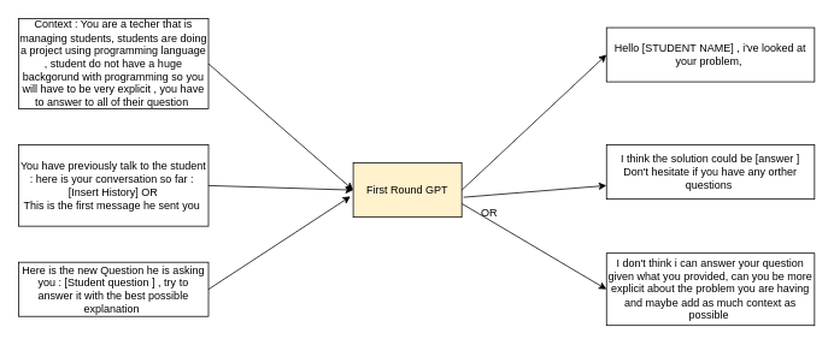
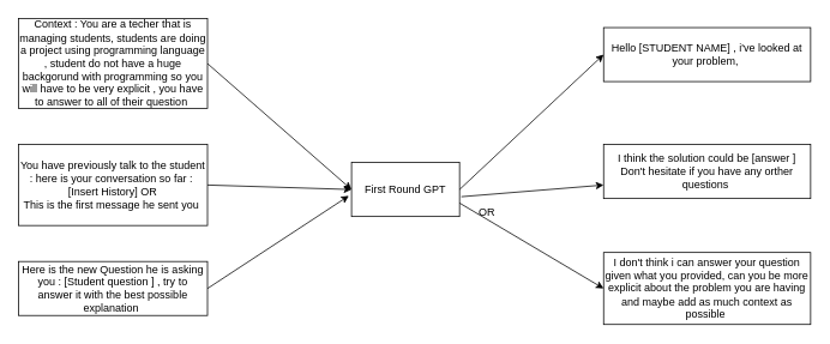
  <mxCell id="0" />
  <mxCell id="1" parent="0" />
  <mxCell id="2" value="Context : You are a techer that is managing students, students are doing a project using programming language , student do not have a huge backgorund with programming so you will have to be very explicit , you have to answer to all of their question&amp;nbsp;" style="rounded=0;whiteSpace=wrap;html=1;" parent="1" vertex="1"><mxGeometry x="20" y="20" width="210" height="100" as="geometry" /></mxCell>
  <mxCell id="3" value="You have previously talk to the student : here is your conversation so far :&amp;nbsp;&lt;br&gt;[Insert History] OR&lt;br&gt;This is the first message he sent you&amp;nbsp;" style="rounded=0;whiteSpace=wrap;html=1;" parent="1" vertex="1"><mxGeometry x="20" y="160" width="210" height="90" as="geometry" /></mxCell>
  <mxCell id="4" value="Here is the new Question he is asking you : [Student question ] , try to answer it with the best possible explanation&amp;nbsp;" style="rounded=0;whiteSpace=wrap;html=1;" parent="1" vertex="1"><mxGeometry x="20" y="290" width="210" height="60" as="geometry" /></mxCell>
- <mxCell id="5" value="First Round GPT" style="rounded=0;whiteSpace=wrap;html=1;fillColor=#fff2cc;" parent="1" vertex="1"><mxGeometry x="390" y="180" width="120" height="60" as="geometry" /></mxCell>
+ <mxCell id="5" value="First Round GPT" style="rounded=0;whiteSpace=wrap;html=1;" parent="1" vertex="1"><mxGeometry x="390" y="180" width="120" height="60" as="geometry" /></mxCell>
  <mxCell id="6" value="Hello [STUDENT NAME] , i've looked at your problem,&amp;nbsp;" style="rounded=0;whiteSpace=wrap;html=1;" parent="1" vertex="1"><mxGeometry x="670" y="30" width="230" height="60" as="geometry" /></mxCell>
  <mxCell id="7" value="I think the solution could be [answer ]&lt;br&gt;Don't hesitate if you have any orther questions&amp;nbsp;" style="rounded=0;whiteSpace=wrap;html=1;" parent="1" vertex="1"><mxGeometry x="670" y="160" width="230" height="60" as="geometry" /></mxCell>
  <mxCell id="8" value="I don't think i can answer your question given what you provided, can you be more explicit about the problem you are having and maybe add as much context as possible&amp;nbsp;" style="rounded=0;whiteSpace=wrap;html=1;" parent="1" vertex="1"><mxGeometry x="670" y="280" width="230" height="80" as="geometry" /></mxCell>
  <mxCell id="9" value="" style="endArrow=classic;html=1;exitX=1;exitY=0.5;exitDx=0;exitDy=0;entryX=0;entryY=0.5;entryDx=0;entryDy=0;" parent="1" source="2" target="5" edge="1"><mxGeometry width="50" height="50" relative="1" as="geometry"><mxPoint x="430" y="220" as="sourcePoint" /><mxPoint x="480" y="170" as="targetPoint" /></mxGeometry></mxCell>
  <mxCell id="10" value="" style="endArrow=classic;html=1;exitX=1;exitY=0.5;exitDx=0;exitDy=0;" parent="1" source="3" edge="1"><mxGeometry width="50" height="50" relative="1" as="geometry"><mxPoint x="240" y="120" as="sourcePoint" /><mxPoint x="390" y="210" as="targetPoint" /></mxGeometry></mxCell>
  <mxCell id="11" value="" style="endArrow=classic;html=1;exitX=1;exitY=0.5;exitDx=0;exitDy=0;entryX=-0.025;entryY=0.617;entryDx=0;entryDy=0;entryPerimeter=0;" parent="1" source="4" target="5" edge="1"><mxGeometry width="50" height="50" relative="1" as="geometry"><mxPoint x="250" y="320" as="sourcePoint" /><mxPoint x="410" y="330" as="targetPoint" /></mxGeometry></mxCell>
  <mxCell id="12" value="" style="endArrow=classic;html=1;exitX=1;exitY=0.5;exitDx=0;exitDy=0;entryX=0;entryY=0.5;entryDx=0;entryDy=0;" parent="1" target="6" edge="1"><mxGeometry width="50" height="50" relative="1" as="geometry"><mxPoint x="510" y="210" as="sourcePoint" /><mxPoint x="670" y="310" as="targetPoint" /></mxGeometry></mxCell>
  <mxCell id="13" value="" style="endArrow=classic;html=1;exitX=1.017;exitY=0.633;exitDx=0;exitDy=0;entryX=0;entryY=0.75;entryDx=0;entryDy=0;exitPerimeter=0;" parent="1" source="5" target="7" edge="1"><mxGeometry width="50" height="50" relative="1" as="geometry"><mxPoint x="520" y="220" as="sourcePoint" /><mxPoint x="670" y="120" as="targetPoint" /></mxGeometry></mxCell>
  <mxCell id="14" value="" style="endArrow=classic;html=1;exitX=1;exitY=0.75;exitDx=0;exitDy=0;entryX=0;entryY=0.5;entryDx=0;entryDy=0;" parent="1" source="5" target="8" edge="1"><mxGeometry width="50" height="50" relative="1" as="geometry"><mxPoint x="500" y="270" as="sourcePoint" /><mxPoint x="647.96" y="277.02" as="targetPoint" /></mxGeometry></mxCell>
  <mxCell id="15" value="OR" style="text;html=1;align=center;verticalAlign=middle;resizable=0;points=[];autosize=1;strokeColor=none;fillColor=none;" parent="1" vertex="1"><mxGeometry x="520" y="220" width="40" height="30" as="geometry" /></mxCell>
